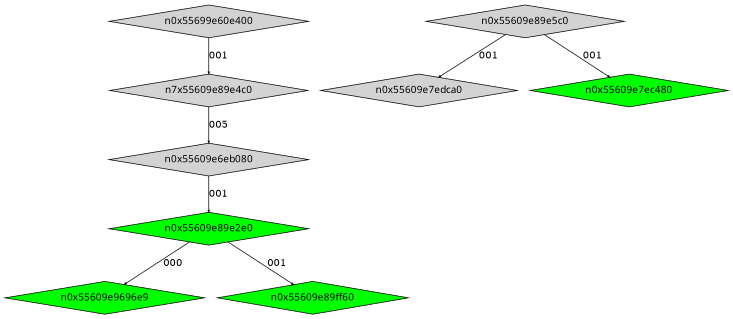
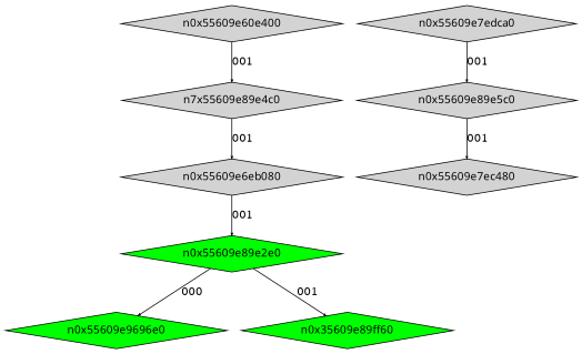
  digraph {
    node [fontname=Terminus shape=diamond style=filled]
    edge [arrowsize=.3]
-   n0x55609e60e400 [height=.1 width=.1 label=n0x55699e60e400]
+   n0x55609e60e400 [height=.1 width=.1]
    n2 [height=.1 label=n7x55609e89e4c0 width=.1]
    n0x55609e6eb080 [height=.1 width=.1]
    n0x55609e89e2e0 [fillcolor=green height=.1 width=.1]
-   n0x55609e9696e0 [fillcolor=green height=.1 width=.1 label=n0x55609e9696e9]
-   n0x55609e89ff60 [fillcolor=green height=.1 width=.1]
+   n0x55609e9696e0 [fillcolor=green height=.1 width=.1]
+   n0x55609e89ff60 [fillcolor=green height=.1 width=.1 label=n0x35609e89ff60]
    n0x55609e89e5c0 [height=.1 width=.1]
    n0x55609e7edca0 [fillcolor=lightgrey height=.1 width=.1]
-   n0x55609e7ec480 [fillcolor=green height=.1 width=.1]
+   n0x55609e7ec480 [fillcolor=lightgrey height=.1 width=.1]
    n0x55609e60e400 -> n2 [label=001]
-   n2 -> n0x55609e6eb080 [label=005]
+   n2 -> n0x55609e6eb080 [label=001]
    n0x55609e6eb080 -> n0x55609e89e2e0 [label=001]
    n0x55609e89e2e0 -> n0x55609e9696e0 [label=000]
    n0x55609e89e2e0 -> n0x55609e89ff60 [label=001]
-   n0x55609e89e5c0 -> n0x55609e7edca0 [label=001]
+   n0x55609e7edca0 -> n0x55609e89e5c0 [label=001]
    n0x55609e89e5c0 -> n0x55609e7ec480 [label=001]
  }
